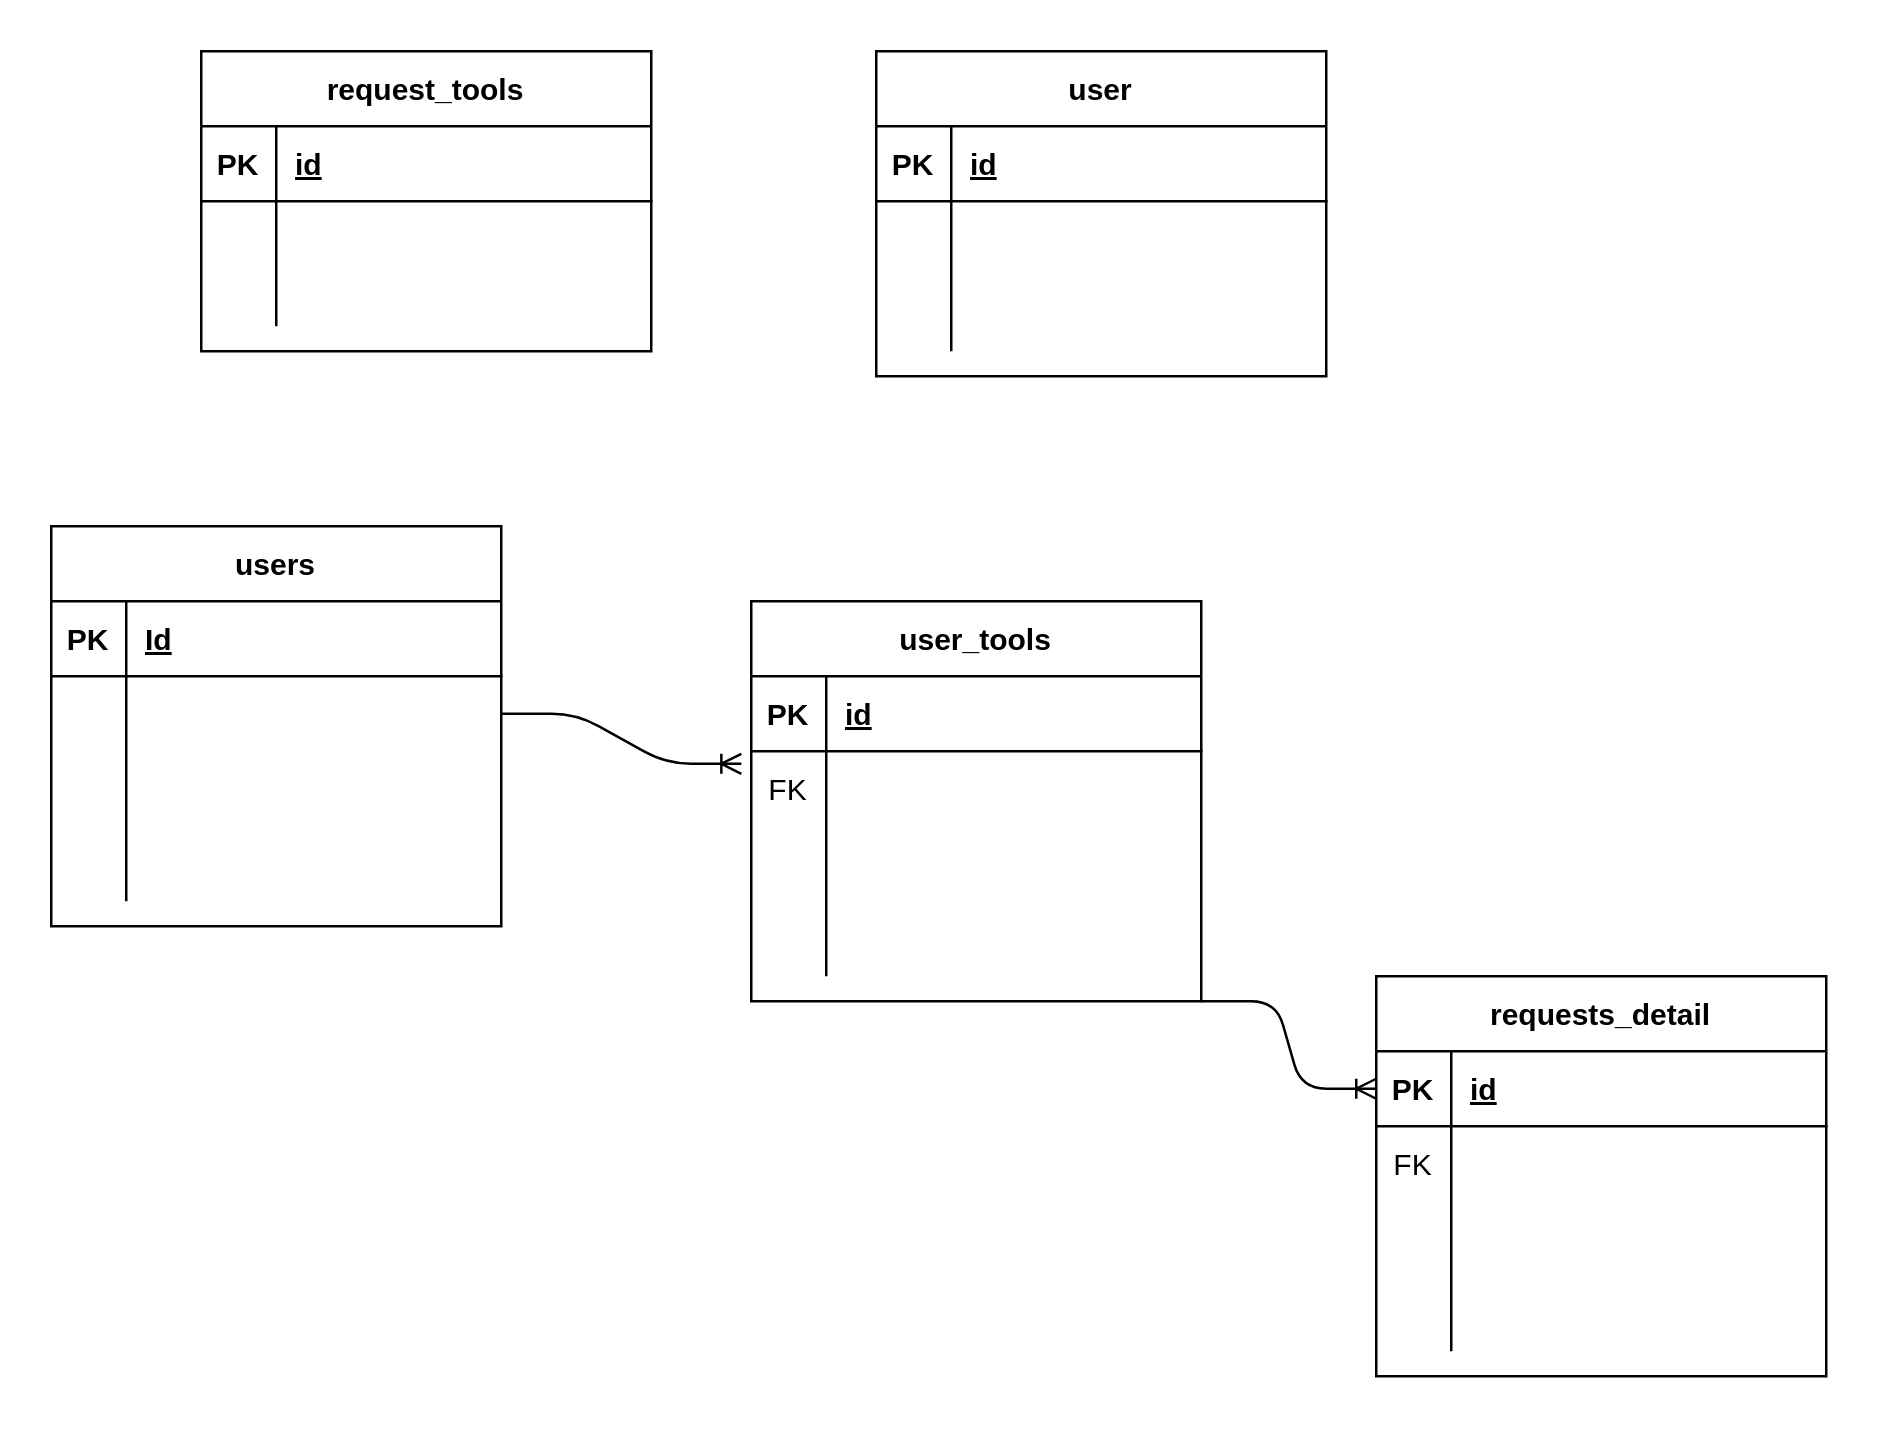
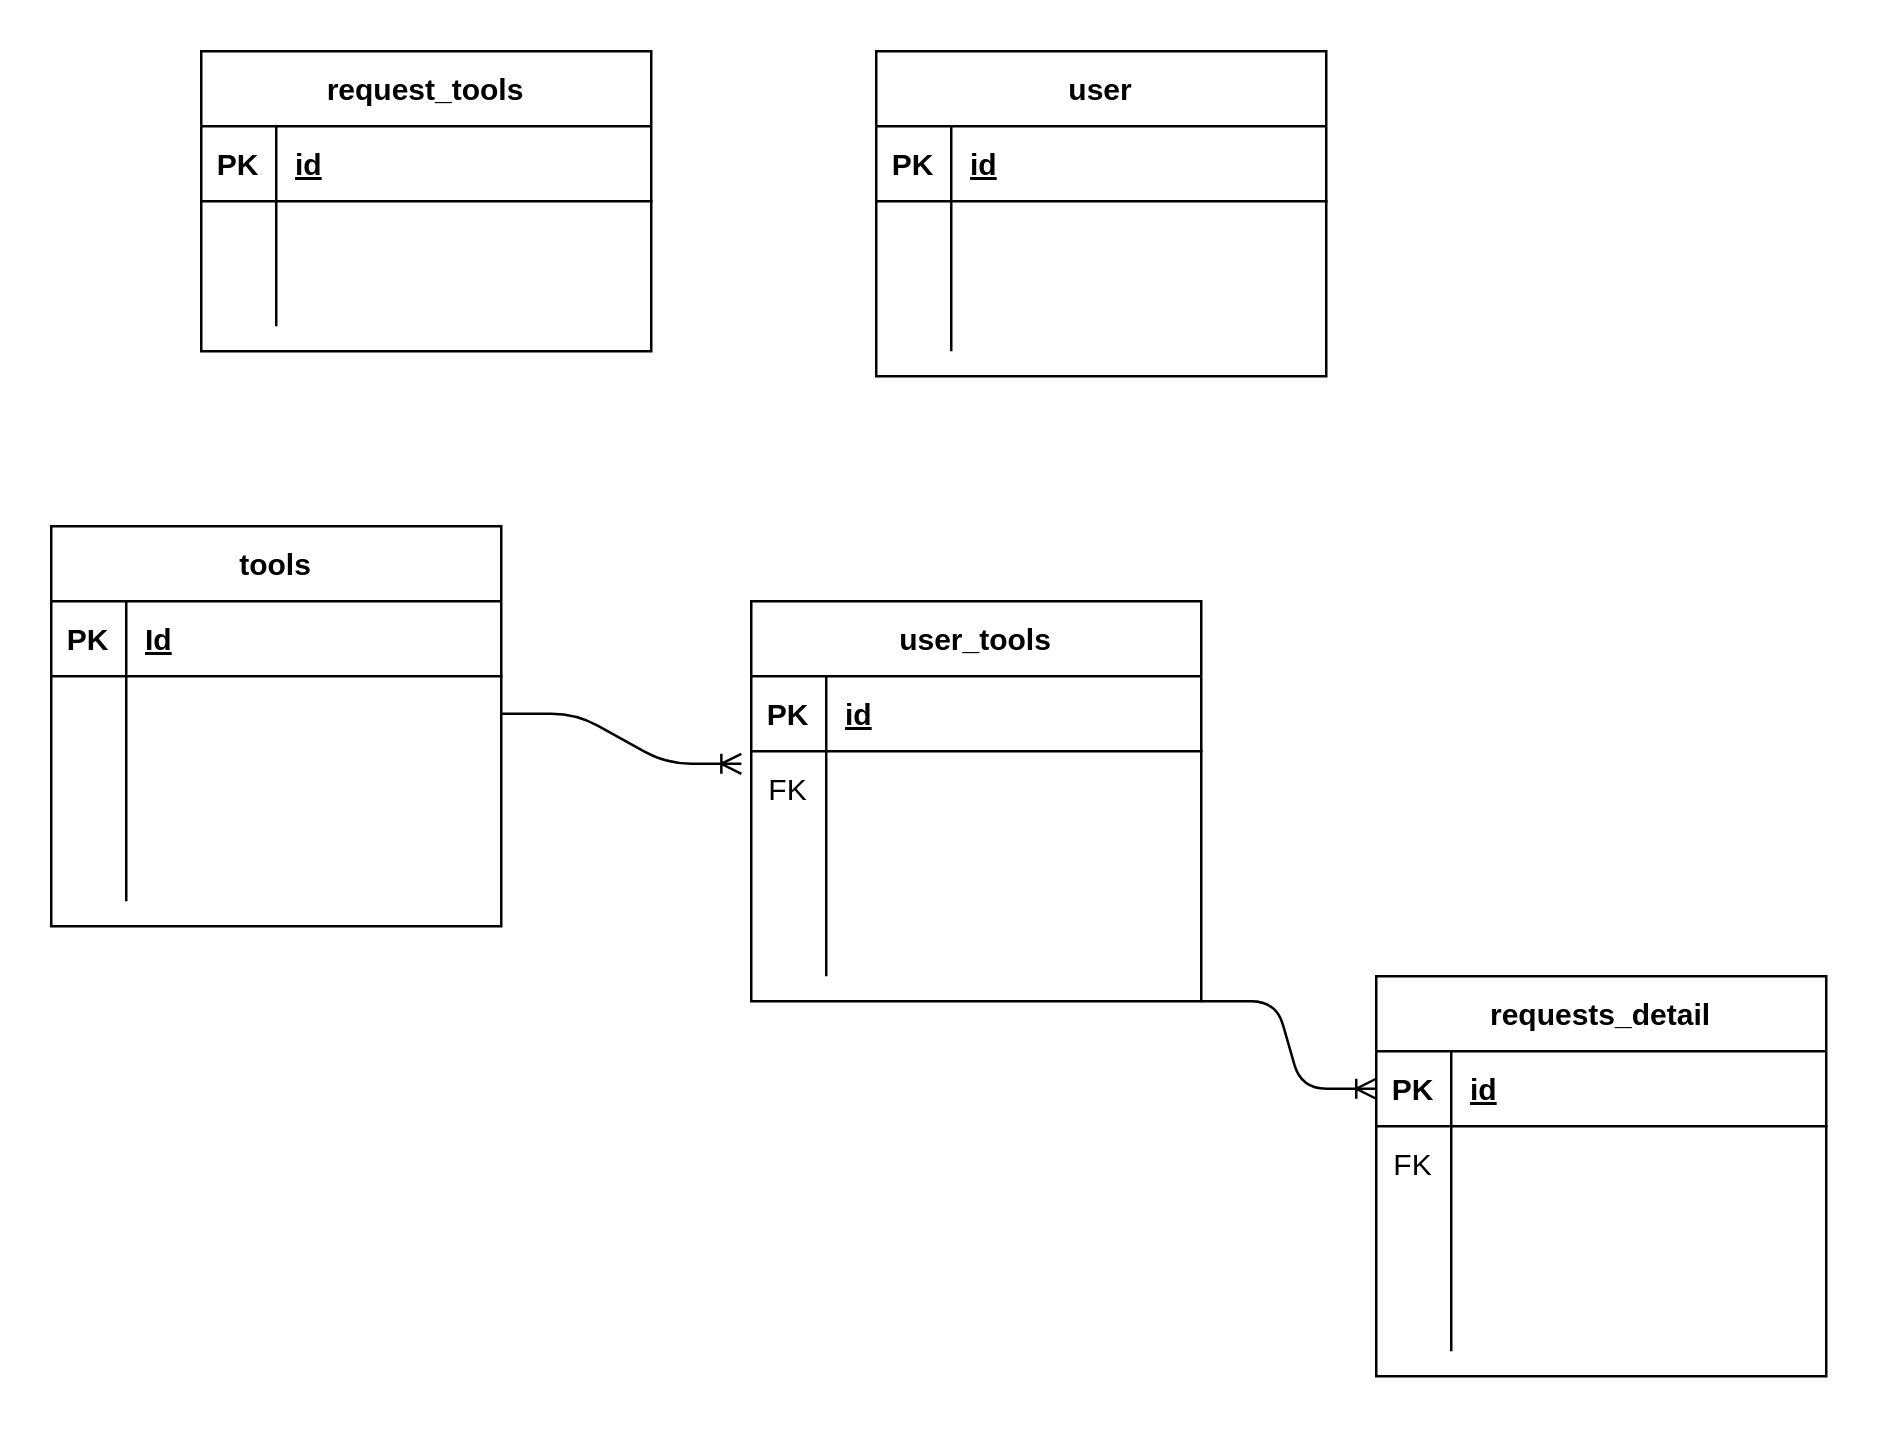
  <mxCell id="0" />
  <mxCell id="1" parent="0" />
- <mxCell id="2" value="users" style="shape=table;startSize=30;container=1;collapsible=1;childLayout=tableLayout;fixedRows=1;rowLines=0;fontStyle=1;align=center;resizeLast=1;" vertex="1" parent="1"><mxGeometry x="20" y="210" width="180" height="160" as="geometry" /></mxCell>
+ <mxCell id="2" value="tools" style="shape=table;startSize=30;container=1;collapsible=1;childLayout=tableLayout;fixedRows=1;rowLines=0;fontStyle=1;align=center;resizeLast=1;" vertex="1" parent="1"><mxGeometry x="20" y="210" width="180" height="160" as="geometry" /></mxCell>
  <mxCell id="3" value="" style="shape=partialRectangle;collapsible=0;dropTarget=0;pointerEvents=0;fillColor=none;top=0;left=0;bottom=1;right=0;points=[[0,0.5],[1,0.5]];portConstraint=eastwest;" vertex="1" parent="2"><mxGeometry y="30" width="180" height="30" as="geometry" /></mxCell>
  <mxCell id="4" value="PK" style="shape=partialRectangle;connectable=0;fillColor=none;top=0;left=0;bottom=0;right=0;fontStyle=1;overflow=hidden;" vertex="1" parent="3"><mxGeometry width="30" height="30" as="geometry" /></mxCell>
  <mxCell id="5" value="Id" style="shape=partialRectangle;connectable=0;fillColor=none;top=0;left=0;bottom=0;right=0;align=left;spacingLeft=6;fontStyle=5;overflow=hidden;" vertex="1" parent="3"><mxGeometry x="30" width="150" height="30" as="geometry" /></mxCell>
  <mxCell id="6" value="" style="shape=partialRectangle;collapsible=0;dropTarget=0;pointerEvents=0;fillColor=none;top=0;left=0;bottom=0;right=0;points=[[0,0.5],[1,0.5]];portConstraint=eastwest;" vertex="1" parent="2"><mxGeometry y="60" width="180" height="30" as="geometry" /></mxCell>
  <mxCell id="7" value="" style="shape=partialRectangle;connectable=0;fillColor=none;top=0;left=0;bottom=0;right=0;editable=1;overflow=hidden;" vertex="1" parent="6"><mxGeometry width="30" height="30" as="geometry" /></mxCell>
  <mxCell id="8" value="" style="shape=partialRectangle;connectable=0;fillColor=none;top=0;left=0;bottom=0;right=0;align=left;spacingLeft=6;overflow=hidden;" vertex="1" parent="6"><mxGeometry x="30" width="150" height="30" as="geometry" /></mxCell>
  <mxCell id="9" value="" style="shape=partialRectangle;collapsible=0;dropTarget=0;pointerEvents=0;fillColor=none;top=0;left=0;bottom=0;right=0;points=[[0,0.5],[1,0.5]];portConstraint=eastwest;" vertex="1" parent="2"><mxGeometry y="90" width="180" height="30" as="geometry" /></mxCell>
  <mxCell id="10" value="" style="shape=partialRectangle;connectable=0;fillColor=none;top=0;left=0;bottom=0;right=0;editable=1;overflow=hidden;" vertex="1" parent="9"><mxGeometry width="30" height="30" as="geometry" /></mxCell>
  <mxCell id="11" value="" style="shape=partialRectangle;connectable=0;fillColor=none;top=0;left=0;bottom=0;right=0;align=left;spacingLeft=6;overflow=hidden;" vertex="1" parent="9"><mxGeometry x="30" width="150" height="30" as="geometry" /></mxCell>
  <mxCell id="12" value="" style="shape=partialRectangle;collapsible=0;dropTarget=0;pointerEvents=0;fillColor=none;top=0;left=0;bottom=0;right=0;points=[[0,0.5],[1,0.5]];portConstraint=eastwest;" vertex="1" parent="2"><mxGeometry y="120" width="180" height="30" as="geometry" /></mxCell>
  <mxCell id="13" value="" style="shape=partialRectangle;connectable=0;fillColor=none;top=0;left=0;bottom=0;right=0;editable=1;overflow=hidden;" vertex="1" parent="12"><mxGeometry width="30" height="30" as="geometry" /></mxCell>
  <mxCell id="14" value="" style="shape=partialRectangle;connectable=0;fillColor=none;top=0;left=0;bottom=0;right=0;align=left;spacingLeft=6;overflow=hidden;" vertex="1" parent="12"><mxGeometry x="30" width="150" height="30" as="geometry" /></mxCell>
  <mxCell id="15" value="request_tools" style="shape=table;startSize=30;container=1;collapsible=1;childLayout=tableLayout;fixedRows=1;rowLines=0;fontStyle=1;align=center;resizeLast=1;" vertex="1" parent="1"><mxGeometry x="80" y="20" width="180" height="120" as="geometry" /></mxCell>
  <mxCell id="16" value="" style="shape=partialRectangle;collapsible=0;dropTarget=0;pointerEvents=0;fillColor=none;top=0;left=0;bottom=1;right=0;points=[[0,0.5],[1,0.5]];portConstraint=eastwest;" vertex="1" parent="15"><mxGeometry y="30" width="180" height="30" as="geometry" /></mxCell>
  <mxCell id="17" value="PK" style="shape=partialRectangle;connectable=0;fillColor=none;top=0;left=0;bottom=0;right=0;fontStyle=1;overflow=hidden;" vertex="1" parent="16"><mxGeometry width="30" height="30" as="geometry" /></mxCell>
  <mxCell id="18" value="id" style="shape=partialRectangle;connectable=0;fillColor=none;top=0;left=0;bottom=0;right=0;align=left;spacingLeft=6;fontStyle=5;overflow=hidden;" vertex="1" parent="16"><mxGeometry x="30" width="150" height="30" as="geometry" /></mxCell>
  <mxCell id="19" value="" style="shape=partialRectangle;collapsible=0;dropTarget=0;pointerEvents=0;fillColor=none;top=0;left=0;bottom=0;right=0;points=[[0,0.5],[1,0.5]];portConstraint=eastwest;" vertex="1" parent="15"><mxGeometry y="60" width="180" height="30" as="geometry" /></mxCell>
  <mxCell id="20" value="" style="shape=partialRectangle;connectable=0;fillColor=none;top=0;left=0;bottom=0;right=0;editable=1;overflow=hidden;" vertex="1" parent="19"><mxGeometry width="30" height="30" as="geometry" /></mxCell>
  <mxCell id="21" value="" style="shape=partialRectangle;connectable=0;fillColor=none;top=0;left=0;bottom=0;right=0;align=left;spacingLeft=6;overflow=hidden;" vertex="1" parent="19"><mxGeometry x="30" width="150" height="30" as="geometry" /></mxCell>
  <mxCell id="22" value="" style="shape=partialRectangle;collapsible=0;dropTarget=0;pointerEvents=0;fillColor=none;top=0;left=0;bottom=0;right=0;points=[[0,0.5],[1,0.5]];portConstraint=eastwest;" vertex="1" parent="15"><mxGeometry y="90" width="180" height="20" as="geometry" /></mxCell>
  <mxCell id="23" value="" style="shape=partialRectangle;connectable=0;fillColor=none;top=0;left=0;bottom=0;right=0;editable=1;overflow=hidden;" vertex="1" parent="22"><mxGeometry width="30" height="20" as="geometry" /></mxCell>
  <mxCell id="24" value="" style="shape=partialRectangle;connectable=0;fillColor=none;top=0;left=0;bottom=0;right=0;align=left;spacingLeft=6;overflow=hidden;" vertex="1" parent="22"><mxGeometry x="30" width="150" height="20" as="geometry" /></mxCell>
  <mxCell id="25" value="user_tools" style="shape=table;startSize=30;container=1;collapsible=1;childLayout=tableLayout;fixedRows=1;rowLines=0;fontStyle=1;align=center;resizeLast=1;" vertex="1" parent="1"><mxGeometry x="300" y="240" width="180" height="160" as="geometry" /></mxCell>
  <mxCell id="26" value="" style="shape=partialRectangle;collapsible=0;dropTarget=0;pointerEvents=0;fillColor=none;top=0;left=0;bottom=1;right=0;points=[[0,0.5],[1,0.5]];portConstraint=eastwest;" vertex="1" parent="25"><mxGeometry y="30" width="180" height="30" as="geometry" /></mxCell>
  <mxCell id="27" value="PK" style="shape=partialRectangle;connectable=0;fillColor=none;top=0;left=0;bottom=0;right=0;fontStyle=1;overflow=hidden;" vertex="1" parent="26"><mxGeometry width="30" height="30" as="geometry" /></mxCell>
  <mxCell id="28" value="id" style="shape=partialRectangle;connectable=0;fillColor=none;top=0;left=0;bottom=0;right=0;align=left;spacingLeft=6;fontStyle=5;overflow=hidden;" vertex="1" parent="26"><mxGeometry x="30" width="150" height="30" as="geometry" /></mxCell>
  <mxCell id="29" value="" style="shape=partialRectangle;collapsible=0;dropTarget=0;pointerEvents=0;fillColor=none;top=0;left=0;bottom=0;right=0;points=[[0,0.5],[1,0.5]];portConstraint=eastwest;" vertex="1" parent="25"><mxGeometry y="60" width="180" height="30" as="geometry" /></mxCell>
  <mxCell id="30" value="FK" style="shape=partialRectangle;connectable=0;fillColor=none;top=0;left=0;bottom=0;right=0;editable=1;overflow=hidden;" vertex="1" parent="29"><mxGeometry width="30" height="30" as="geometry" /></mxCell>
  <mxCell id="31" value="" style="shape=partialRectangle;collapsible=0;dropTarget=0;pointerEvents=0;fillColor=none;top=0;left=0;bottom=0;right=0;points=[[0,0.5],[1,0.5]];portConstraint=eastwest;" vertex="1" parent="25"><mxGeometry y="90" width="180" height="30" as="geometry" /></mxCell>
  <mxCell id="32" value="" style="shape=partialRectangle;connectable=0;fillColor=none;top=0;left=0;bottom=0;right=0;editable=1;overflow=hidden;" vertex="1" parent="31"><mxGeometry width="30" height="30" as="geometry" /></mxCell>
  <mxCell id="33" value="" style="shape=partialRectangle;connectable=0;fillColor=none;top=0;left=0;bottom=0;right=0;align=left;spacingLeft=6;overflow=hidden;" vertex="1" parent="31"><mxGeometry x="30" width="150" height="30" as="geometry" /></mxCell>
  <mxCell id="34" value="" style="shape=partialRectangle;collapsible=0;dropTarget=0;pointerEvents=0;fillColor=none;top=0;left=0;bottom=0;right=0;points=[[0,0.5],[1,0.5]];portConstraint=eastwest;" vertex="1" parent="25"><mxGeometry y="120" width="180" height="30" as="geometry" /></mxCell>
  <mxCell id="35" value="" style="shape=partialRectangle;connectable=0;fillColor=none;top=0;left=0;bottom=0;right=0;editable=1;overflow=hidden;" vertex="1" parent="34"><mxGeometry width="30" height="30" as="geometry" /></mxCell>
  <mxCell id="36" value="" style="shape=partialRectangle;connectable=0;fillColor=none;top=0;left=0;bottom=0;right=0;align=left;spacingLeft=6;overflow=hidden;" vertex="1" parent="34"><mxGeometry x="30" width="150" height="30" as="geometry" /></mxCell>
  <mxCell id="37" value="requests_detail" style="shape=table;startSize=30;container=1;collapsible=1;childLayout=tableLayout;fixedRows=1;rowLines=0;fontStyle=1;align=center;resizeLast=1;" vertex="1" parent="1"><mxGeometry x="550" y="390" width="180" height="160" as="geometry" /></mxCell>
  <mxCell id="38" value="" style="shape=partialRectangle;collapsible=0;dropTarget=0;pointerEvents=0;fillColor=none;top=0;left=0;bottom=1;right=0;points=[[0,0.5],[1,0.5]];portConstraint=eastwest;" vertex="1" parent="37"><mxGeometry y="30" width="180" height="30" as="geometry" /></mxCell>
  <mxCell id="39" value="PK" style="shape=partialRectangle;connectable=0;fillColor=none;top=0;left=0;bottom=0;right=0;fontStyle=1;overflow=hidden;" vertex="1" parent="38"><mxGeometry width="30" height="30" as="geometry" /></mxCell>
  <mxCell id="40" value="id" style="shape=partialRectangle;connectable=0;fillColor=none;top=0;left=0;bottom=0;right=0;align=left;spacingLeft=6;fontStyle=5;overflow=hidden;" vertex="1" parent="38"><mxGeometry x="30" width="150" height="30" as="geometry" /></mxCell>
  <mxCell id="41" value="" style="shape=partialRectangle;collapsible=0;dropTarget=0;pointerEvents=0;fillColor=none;top=0;left=0;bottom=0;right=0;points=[[0,0.5],[1,0.5]];portConstraint=eastwest;" vertex="1" parent="37"><mxGeometry y="60" width="180" height="30" as="geometry" /></mxCell>
  <mxCell id="42" value="FK" style="shape=partialRectangle;connectable=0;fillColor=none;top=0;left=0;bottom=0;right=0;editable=1;overflow=hidden;" vertex="1" parent="41"><mxGeometry width="30" height="30" as="geometry" /></mxCell>
  <mxCell id="43" value="" style="shape=partialRectangle;collapsible=0;dropTarget=0;pointerEvents=0;fillColor=none;top=0;left=0;bottom=0;right=0;points=[[0,0.5],[1,0.5]];portConstraint=eastwest;" vertex="1" parent="37"><mxGeometry y="90" width="180" height="30" as="geometry" /></mxCell>
  <mxCell id="44" value="" style="shape=partialRectangle;connectable=0;fillColor=none;top=0;left=0;bottom=0;right=0;editable=1;overflow=hidden;" vertex="1" parent="43"><mxGeometry width="30" height="30" as="geometry" /></mxCell>
  <mxCell id="45" value="" style="shape=partialRectangle;connectable=0;fillColor=none;top=0;left=0;bottom=0;right=0;align=left;spacingLeft=6;overflow=hidden;" vertex="1" parent="43"><mxGeometry x="30" width="150" height="30" as="geometry" /></mxCell>
  <mxCell id="46" value="" style="shape=partialRectangle;collapsible=0;dropTarget=0;pointerEvents=0;fillColor=none;top=0;left=0;bottom=0;right=0;points=[[0,0.5],[1,0.5]];portConstraint=eastwest;" vertex="1" parent="37"><mxGeometry y="120" width="180" height="30" as="geometry" /></mxCell>
  <mxCell id="47" value="" style="shape=partialRectangle;connectable=0;fillColor=none;top=0;left=0;bottom=0;right=0;editable=1;overflow=hidden;" vertex="1" parent="46"><mxGeometry width="30" height="30" as="geometry" /></mxCell>
  <mxCell id="48" value="" style="shape=partialRectangle;connectable=0;fillColor=none;top=0;left=0;bottom=0;right=0;align=left;spacingLeft=6;overflow=hidden;" vertex="1" parent="46"><mxGeometry x="30" width="150" height="30" as="geometry" /></mxCell>
  <mxCell id="49" value="user" style="shape=table;startSize=30;container=1;collapsible=1;childLayout=tableLayout;fixedRows=1;rowLines=0;fontStyle=1;align=center;resizeLast=1;" vertex="1" parent="1"><mxGeometry x="350" y="20" width="180" height="130" as="geometry" /></mxCell>
  <mxCell id="50" value="" style="shape=partialRectangle;collapsible=0;dropTarget=0;pointerEvents=0;fillColor=none;top=0;left=0;bottom=1;right=0;points=[[0,0.5],[1,0.5]];portConstraint=eastwest;" vertex="1" parent="49"><mxGeometry y="30" width="180" height="30" as="geometry" /></mxCell>
  <mxCell id="51" value="PK" style="shape=partialRectangle;connectable=0;fillColor=none;top=0;left=0;bottom=0;right=0;fontStyle=1;overflow=hidden;" vertex="1" parent="50"><mxGeometry width="30" height="30" as="geometry" /></mxCell>
  <mxCell id="52" value="id" style="shape=partialRectangle;connectable=0;fillColor=none;top=0;left=0;bottom=0;right=0;align=left;spacingLeft=6;fontStyle=5;overflow=hidden;" vertex="1" parent="50"><mxGeometry x="30" width="150" height="30" as="geometry" /></mxCell>
  <mxCell id="53" value="" style="shape=partialRectangle;collapsible=0;dropTarget=0;pointerEvents=0;fillColor=none;top=0;left=0;bottom=0;right=0;points=[[0,0.5],[1,0.5]];portConstraint=eastwest;" vertex="1" parent="49"><mxGeometry y="60" width="180" height="30" as="geometry" /></mxCell>
  <mxCell id="54" value="" style="shape=partialRectangle;connectable=0;fillColor=none;top=0;left=0;bottom=0;right=0;editable=1;overflow=hidden;" vertex="1" parent="53"><mxGeometry width="30" height="30" as="geometry" /></mxCell>
  <mxCell id="55" value="" style="shape=partialRectangle;connectable=0;fillColor=none;top=0;left=0;bottom=0;right=0;align=left;spacingLeft=6;overflow=hidden;" vertex="1" parent="53"><mxGeometry x="30" width="150" height="30" as="geometry" /></mxCell>
  <mxCell id="56" value="" style="shape=partialRectangle;collapsible=0;dropTarget=0;pointerEvents=0;fillColor=none;top=0;left=0;bottom=0;right=0;points=[[0,0.5],[1,0.5]];portConstraint=eastwest;" vertex="1" parent="49"><mxGeometry y="90" width="180" height="30" as="geometry" /></mxCell>
  <mxCell id="57" value="" style="shape=partialRectangle;connectable=0;fillColor=none;top=0;left=0;bottom=0;right=0;editable=1;overflow=hidden;" vertex="1" parent="56"><mxGeometry width="30" height="30" as="geometry" /></mxCell>
  <mxCell id="58" value="" style="shape=partialRectangle;connectable=0;fillColor=none;top=0;left=0;bottom=0;right=0;align=left;spacingLeft=6;overflow=hidden;" vertex="1" parent="56"><mxGeometry x="30" width="150" height="30" as="geometry" /></mxCell>
  <mxCell id="59" value="" style="edgeStyle=entityRelationEdgeStyle;fontSize=12;html=1;endArrow=ERoneToMany;exitX=1;exitY=0.5;exitDx=0;exitDy=0;entryX=-0.022;entryY=0.167;entryDx=0;entryDy=0;entryPerimeter=0;" edge="1" parent="1" source="6" target="29"><mxGeometry width="100" height="100" relative="1" as="geometry"><mxPoint x="430" y="420" as="sourcePoint" /><mxPoint x="530" y="320" as="targetPoint" /></mxGeometry></mxCell>
  <mxCell id="60" value="" style="edgeStyle=entityRelationEdgeStyle;fontSize=12;html=1;endArrow=ERoneToMany;exitX=1;exitY=1;exitDx=0;exitDy=0;entryX=0;entryY=0.5;entryDx=0;entryDy=0;" edge="1" parent="1" source="25" target="38"><mxGeometry width="100" height="100" relative="1" as="geometry"><mxPoint x="430" y="420" as="sourcePoint" /><mxPoint x="530" y="320" as="targetPoint" /></mxGeometry></mxCell>
